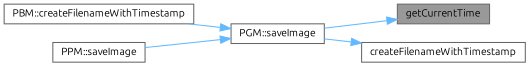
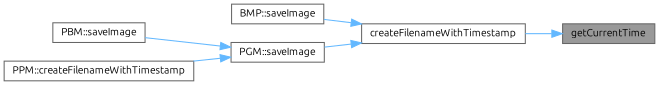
  digraph {
    fontname=Ubuntu
    rankdir=RL
    node [color=grey40 fillcolor=white fontname=Ubuntu fontsize=10 shape=box style=filled]
    edge [color=steelblue1 dir=back fontname=Ubuntu fontsize=10 labelfontname=Helvetica labelfontsize=10 style=solid]
    n1 [color=gray40 fillcolor=grey60 fontcolor=black height=0.2 label=getCurrentTime width=0.4]
    n2 [height=0.2 label=createFilenameWithTimestamp width=0.4]
+   n3 [height=0.2 label="BMP::saveImage" width=0.4]
    n4 [height=0.2 label="PGM::saveImage" width=0.4]
-   n5 [height=0.2 label="PBM::createFilenameWithTimestamp" width=0.4]
-   n6 [height=0.2 label="PPM::saveImage" width=0.4]
-   n1 -> n4
+   n5 [height=0.2 label="PBM::saveImage" width=0.4]
+   n6 [height=0.2 label="PPM::createFilenameWithTimestamp" width=0.4]
+   n1 -> n2
+   n2 -> n3
    n2 -> n4
    n4 -> n5
    n4 -> n6
  }
